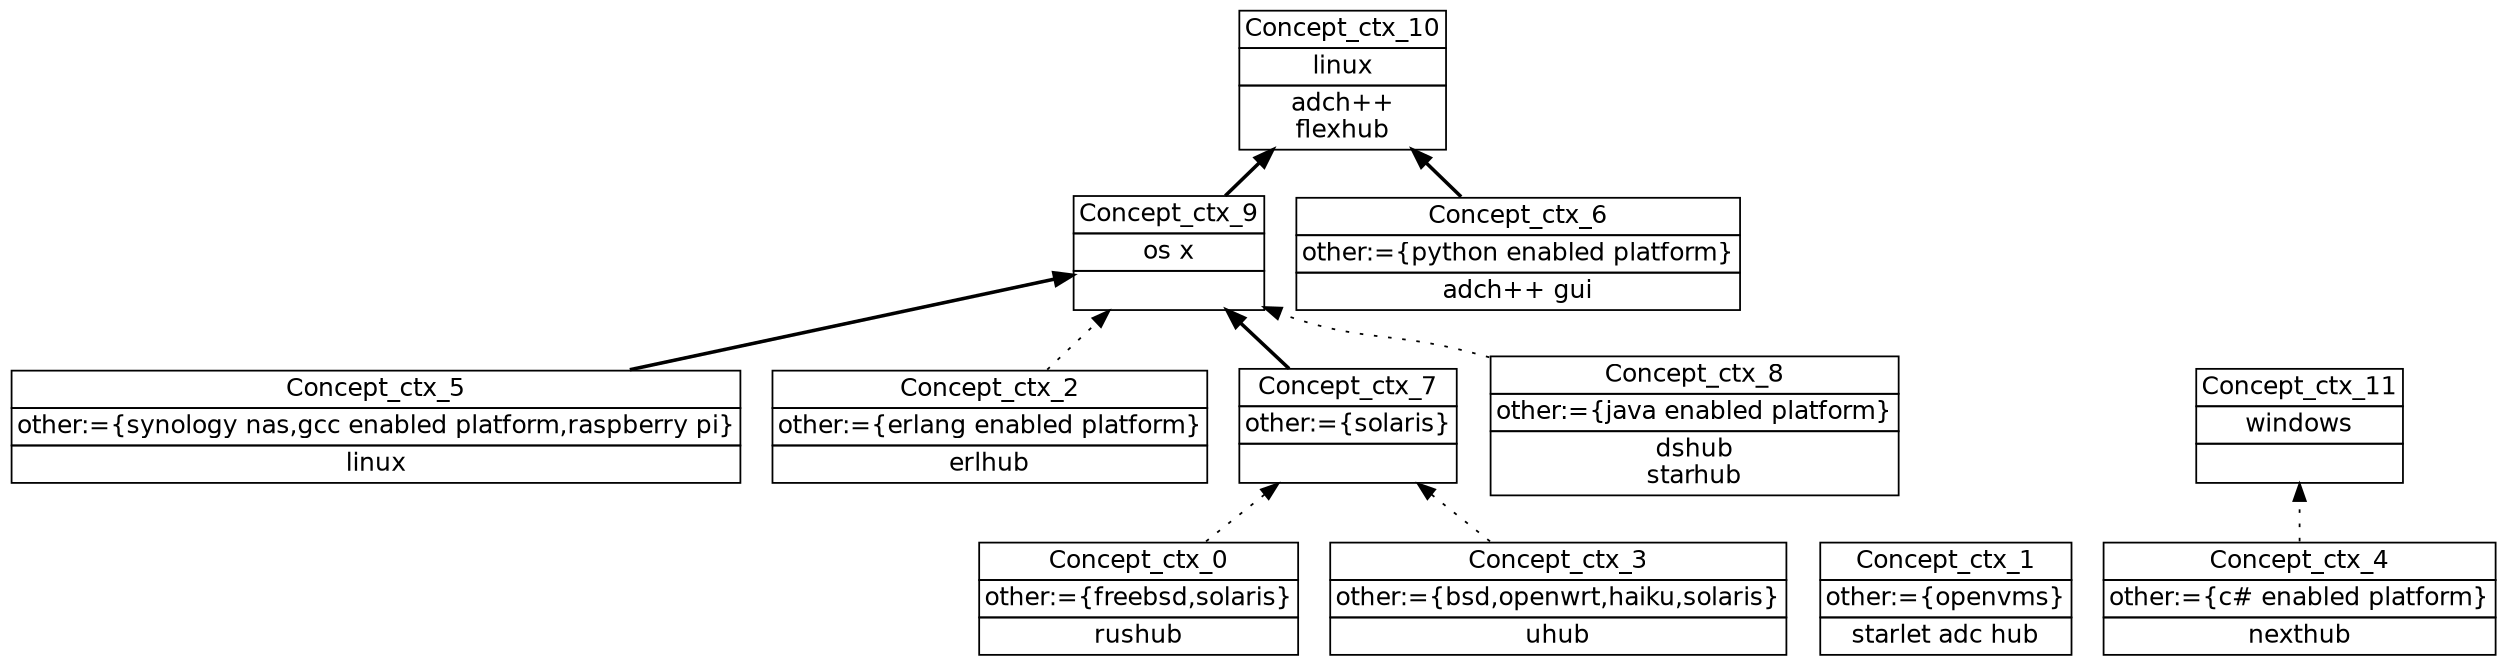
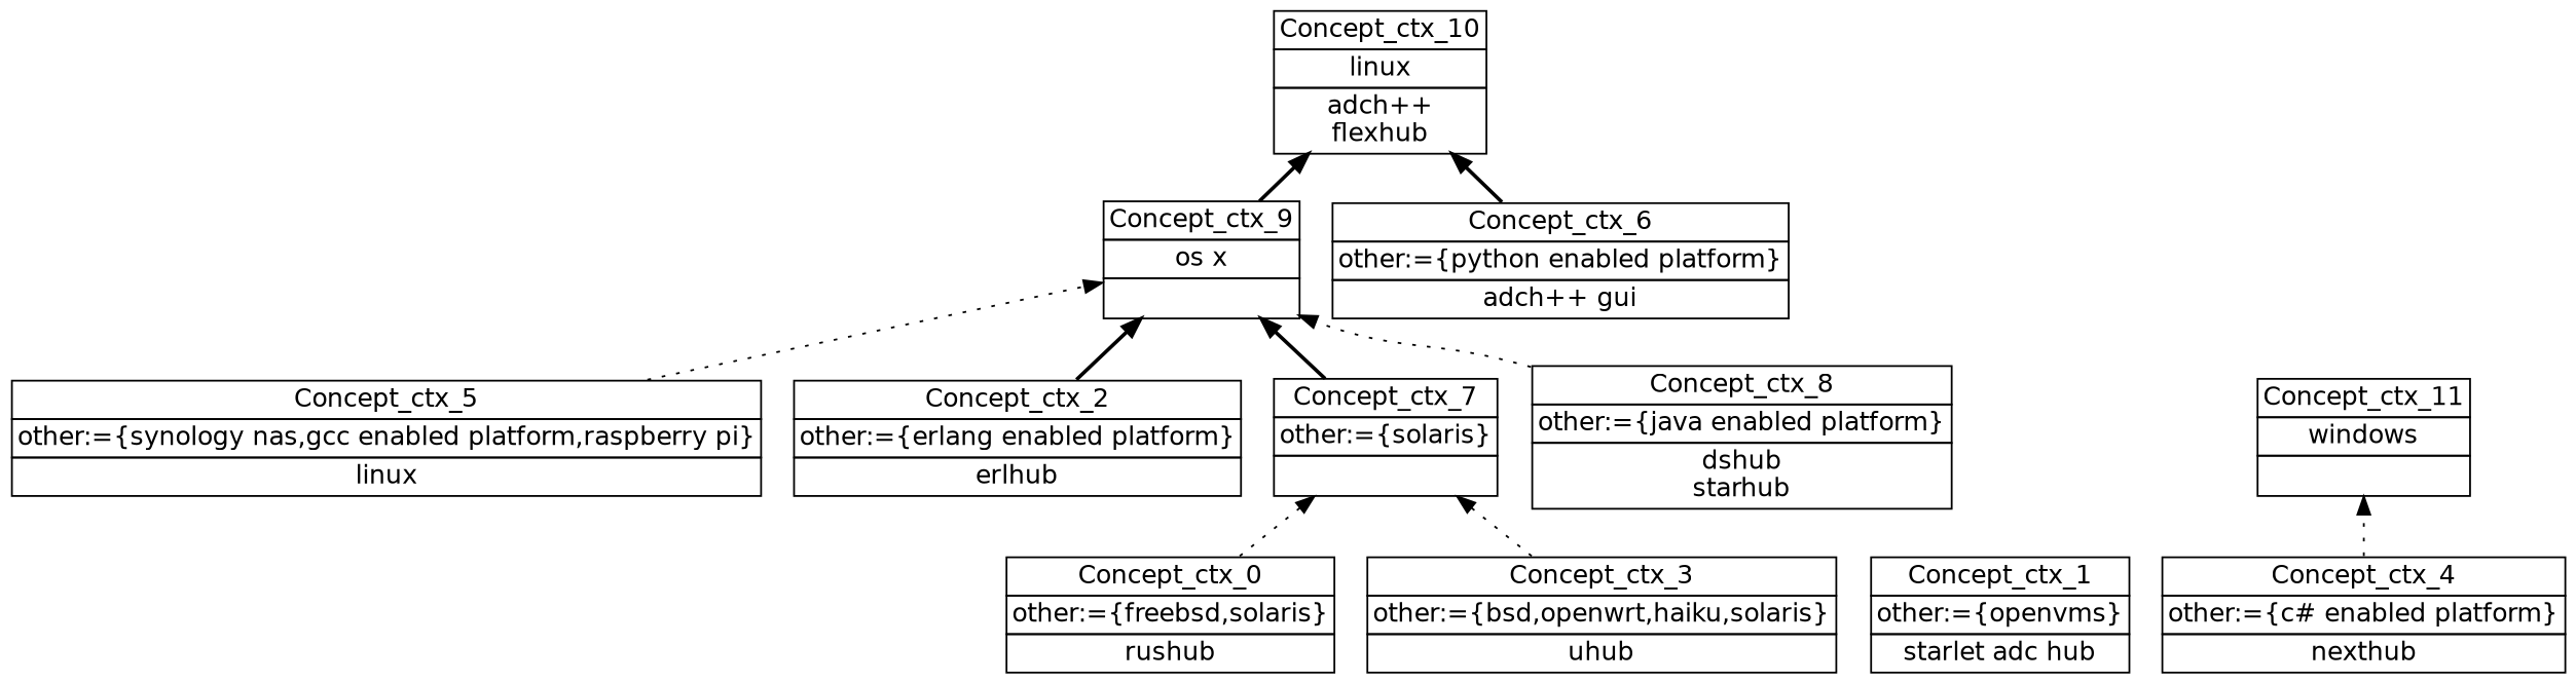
  digraph {
    nodesep=0.2
    rankdir=BT
    ranksep=0.3
    node [fontname="DejaVu Sans" margin="0.03,0.03" shape=none]
    edge [headport=p style=dotted tailport=p]
    n1 [label=<<table border="0" cellborder="1" cellspacing="0" port="p"><tr><td>Concept_ctx_5</td></tr><tr><td>other:={synology nas,gcc enabled platform,raspberry pi}<br/></td></tr><tr><td>linux<br/></td></tr></table>>]
    n2 [label=<<table border="0" cellborder="1" cellspacing="0" port="p"><tr><td>Concept_ctx_9</td></tr><tr><td>os x<br/></td></tr><tr><td><br/></td></tr></table>>]
    n3 [label=<<table border="0" cellborder="1" cellspacing="0" port="p"><tr><td>Concept_ctx_10</td></tr><tr><td>linux<br/></td></tr><tr><td>adch++<br/>flexhub<br/></td></tr></table>>]
    n4 [label=<<table border="0" cellborder="1" cellspacing="0" port="p"><tr><td>Concept_ctx_1</td></tr><tr><td>other:={openvms}<br/></td></tr><tr><td>starlet adc hub<br/></td></tr></table>>]
    n5 [label=<<table border="0" cellborder="1" cellspacing="0" port="p"><tr><td>Concept_ctx_6</td></tr><tr><td>other:={python enabled platform}<br/></td></tr><tr><td>adch++ gui<br/></td></tr></table>>]
    n6 [label=<<table border="0" cellborder="1" cellspacing="0" port="p"><tr><td>Concept_ctx_4</td></tr><tr><td>other:={c# enabled platform}<br/></td></tr><tr><td>nexthub<br/></td></tr></table>>]
    n7 [label=<<table border="0" cellborder="1" cellspacing="0" port="p"><tr><td>Concept_ctx_11</td></tr><tr><td>windows<br/></td></tr><tr><td><br/></td></tr></table>>]
    n8 [label=<<table border="0" cellborder="1" cellspacing="0" port="p"><tr><td>Concept_ctx_2</td></tr><tr><td>other:={erlang enabled platform}<br/></td></tr><tr><td>erlhub<br/></td></tr></table>>]
    n9 [label=<<table border="0" cellborder="1" cellspacing="0" port="p"><tr><td>Concept_ctx_0</td></tr><tr><td>other:={freebsd,solaris}<br/></td></tr><tr><td>rushub<br/></td></tr></table>>]
    n10 [label=<<table border="0" cellborder="1" cellspacing="0" port="p"><tr><td>Concept_ctx_7</td></tr><tr><td>other:={solaris}<br/></td></tr><tr><td><br/></td></tr></table>>]
    n11 [label=<<table border="0" cellborder="1" cellspacing="0" port="p"><tr><td>Concept_ctx_8</td></tr><tr><td>other:={java enabled platform}<br/></td></tr><tr><td>dshub<br/>starhub<br/></td></tr></table>>]
    n12 [label=<<table border="0" cellborder="1" cellspacing="0" port="p"><tr><td>Concept_ctx_3</td></tr><tr><td>other:={bsd,openwrt,haiku,solaris}<br/></td></tr><tr><td>uhub<br/></td></tr></table>>]
-   n1 -> n2 [style=bold]
+   n1 -> n2
    n2 -> n3 [style=bold]
    n5 -> n3 [style=bold]
    n6 -> n7
-   n8 -> n2
+   n8 -> n2 [style=bold]
    n9 -> n10
    n10 -> n2 [style=bold]
    n11 -> n2
    n12 -> n10
  }
